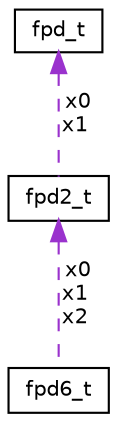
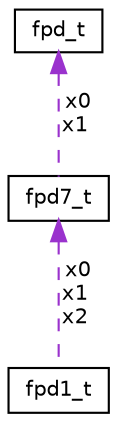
  digraph {
    node [color=black fillcolor=white fontname=Helvetica fontsize=10 shape=record style=filled]
    edge [color=darkorchid3 dir=back fontname=Helvetica fontsize=10 labelfontname=Helvetica labelfontsize=10 style=dashed]
-   n1 [height=0.2 label=fpd6_t width=0.4]
-   n2 [height=0.2 label=fpd2_t width=0.4]
+   n1 [height=0.2 label=fpd1_t width=0.4]
+   n2 [height=0.2 label=fpd7_t width=0.4]
    n3 [height=0.2 label=fpd_t width=0.4]
    n2 -> n1 [label=" x0\nx1\nx2"]
    n3 -> n2 [label=" x0\nx1"]
  }
